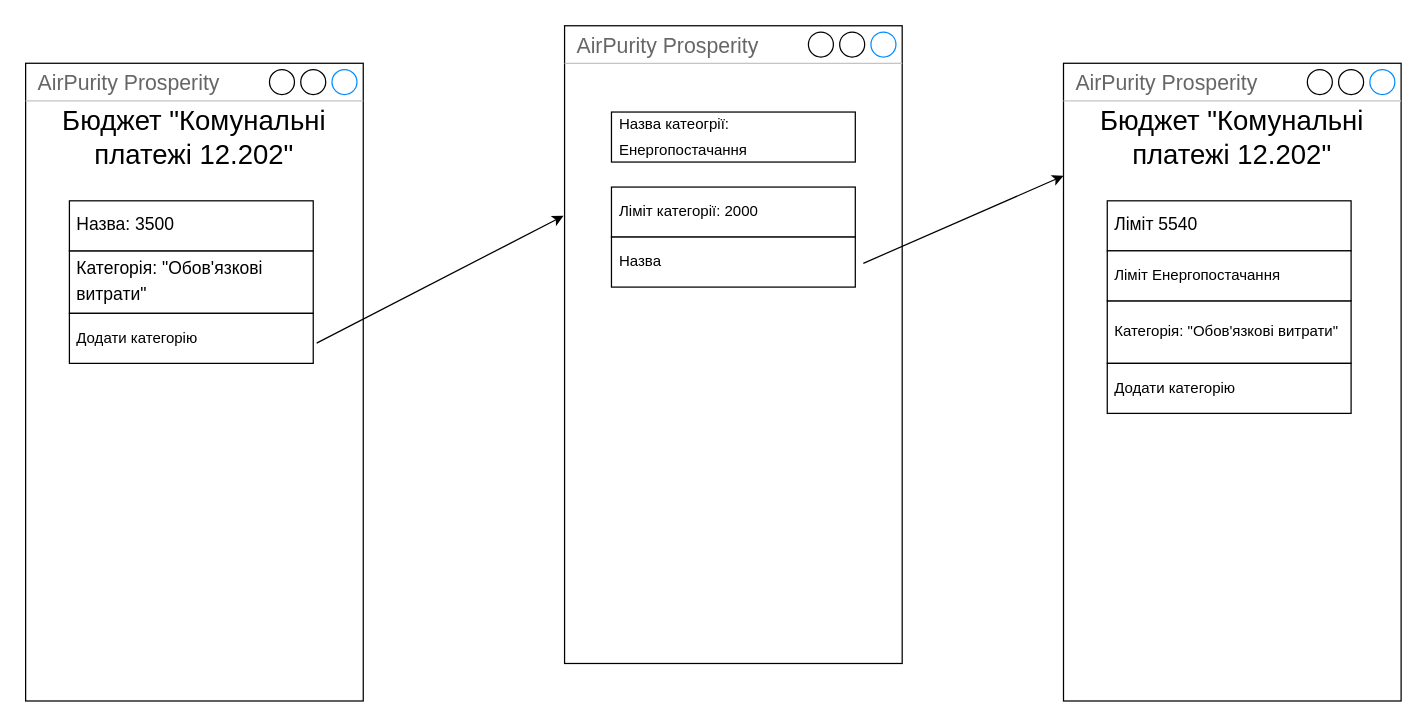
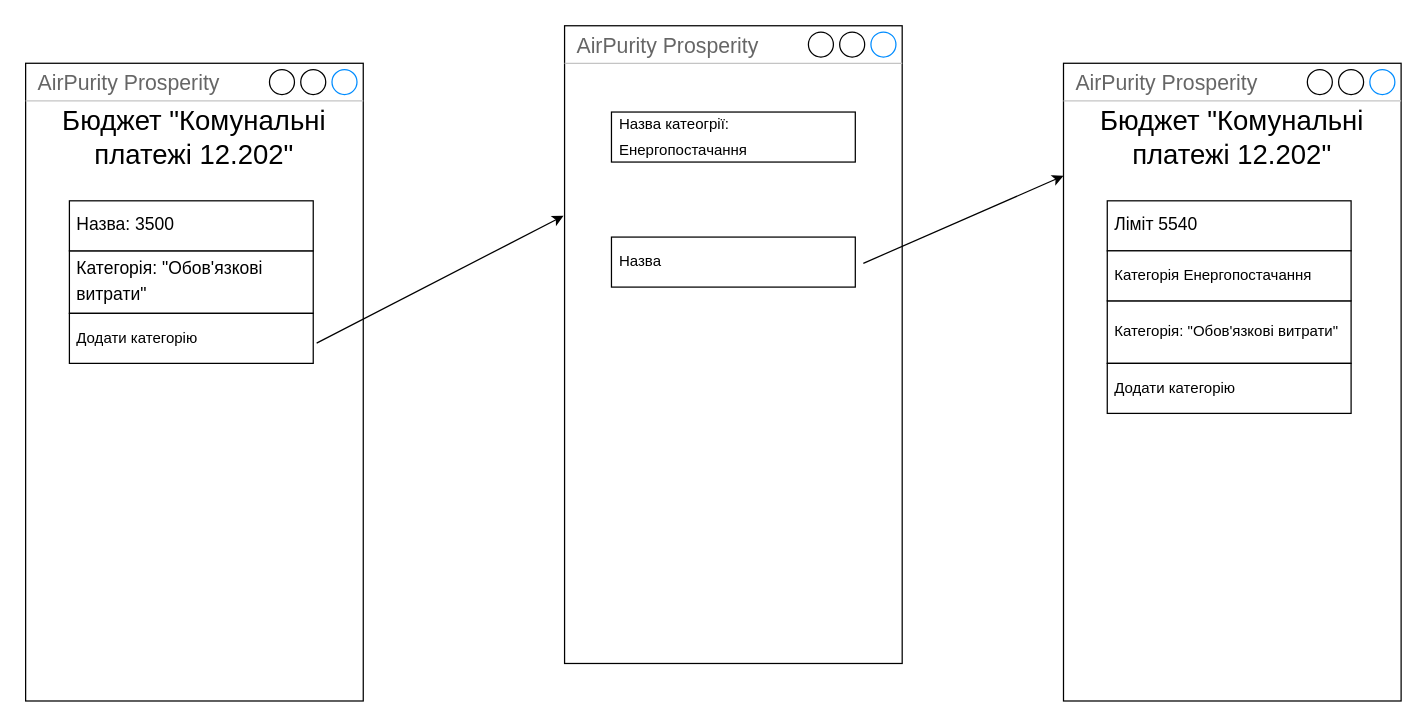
  <mxCell id="0" />
  <mxCell id="1" parent="0" />
  <mxCell id="2" value="" style="group" parent="1" vertex="1" connectable="0"><mxGeometry x="20" y="50" width="270" height="510" as="geometry" /></mxCell>
  <mxCell id="3" value="AirPurity Prosperity" style="strokeWidth=1;shadow=0;dashed=0;align=center;html=1;shape=mxgraph.mockup.containers.window;align=left;verticalAlign=top;spacingLeft=8;strokeColor2=#008cff;strokeColor3=#c4c4c4;fontColor=#666666;mainText=;fontSize=17;labelBackgroundColor=none;whiteSpace=wrap;" parent="2" vertex="1"><mxGeometry width="270" height="510" as="geometry" /></mxCell>
  <mxCell id="4" value="Бюджет &quot;Комунальні платежі 12.202&quot;" style="text;html=1;strokeColor=none;fillColor=none;align=center;verticalAlign=middle;whiteSpace=wrap;rounded=0;fontSize=22;" parent="2" vertex="1"><mxGeometry y="30" width="270" height="60" as="geometry" /></mxCell>
  <mxCell id="5" value="&lt;span style=&quot;font-size: 14px;&quot;&gt;Категорія: &quot;Обов'язкові витрати&quot;&lt;/span&gt;" style="strokeWidth=1;shadow=0;dashed=0;align=center;html=1;shape=mxgraph.mockup.text.textBox;align=left;fontSize=17;spacingLeft=4;spacingTop=-3;whiteSpace=wrap;mainText=" parent="2" vertex="1"><mxGeometry x="35" y="150" width="195" height="50" as="geometry" /></mxCell>
  <mxCell id="6" value="&lt;span style=&quot;font-size: 14px;&quot;&gt;Назва: 3500&lt;/span&gt;" style="strokeWidth=1;shadow=0;dashed=0;align=center;html=1;shape=mxgraph.mockup.text.textBox;align=left;fontSize=17;spacingLeft=4;spacingTop=-3;whiteSpace=wrap;mainText=" parent="2" vertex="1"><mxGeometry x="35" y="110" width="195" height="40" as="geometry" /></mxCell>
  <mxCell id="7" value="&lt;span style=&quot;font-size: 12px;&quot;&gt;Додати категорію&lt;/span&gt;" style="strokeWidth=1;shadow=0;dashed=0;align=center;html=1;shape=mxgraph.mockup.text.textBox;align=left;fontSize=17;spacingLeft=4;spacingTop=-3;whiteSpace=wrap;mainText=;" vertex="1" parent="2"><mxGeometry x="35" y="200" width="195" height="40" as="geometry" /></mxCell>
  <mxCell id="8" value="AirPurity Prosperity" style="strokeWidth=1;shadow=0;dashed=0;align=center;html=1;shape=mxgraph.mockup.containers.window;align=left;verticalAlign=top;spacingLeft=8;strokeColor2=#008cff;strokeColor3=#c4c4c4;fontColor=#666666;mainText=;fontSize=17;labelBackgroundColor=none;whiteSpace=wrap;" parent="1" vertex="1"><mxGeometry x="451" y="20" width="270" height="510" as="geometry" /></mxCell>
  <mxCell id="9" value="" style="endArrow=classic;html=1;rounded=0;exitX=1.014;exitY=0.596;exitDx=0;exitDy=0;exitPerimeter=0;entryX=-0.003;entryY=0.298;entryDx=0;entryDy=0;entryPerimeter=0;" parent="1" source="7" target="8" edge="1"><mxGeometry width="50" height="50" relative="1" as="geometry"><mxPoint x="221" y="220" as="sourcePoint" /><mxPoint x="271" y="170" as="targetPoint" /></mxGeometry></mxCell>
  <mxCell id="10" value="&lt;span style=&quot;font-size: 12px;&quot;&gt;Назва катеогрії: Енергопостачання&lt;br&gt;&lt;/span&gt;" style="strokeWidth=1;shadow=0;dashed=0;align=center;html=1;shape=mxgraph.mockup.text.textBox;align=left;fontSize=17;spacingLeft=4;spacingTop=-3;whiteSpace=wrap;mainText=;" vertex="1" parent="1"><mxGeometry x="488.5" y="89" width="195" height="40" as="geometry" /></mxCell>
- <mxCell id="11" value="&lt;span style=&quot;font-size: 12px;&quot;&gt;Ліміт категорії: 2000&lt;br&gt;&lt;/span&gt;" style="strokeWidth=1;shadow=0;dashed=0;align=center;html=1;shape=mxgraph.mockup.text.textBox;align=left;fontSize=17;spacingLeft=4;spacingTop=-3;whiteSpace=wrap;mainText=;" vertex="1" parent="1"><mxGeometry x="488.5" y="149" width="195" height="40" as="geometry" /></mxCell>
  <mxCell id="12" value="&lt;div style=&quot;&quot;&gt;&lt;span style=&quot;font-size: 12px; background-color: initial;&quot;&gt;Назва&lt;/span&gt;&lt;/div&gt;" style="strokeWidth=1;shadow=0;dashed=0;align=center;html=1;shape=mxgraph.mockup.text.textBox;align=left;fontSize=17;spacingLeft=4;spacingTop=-3;whiteSpace=wrap;mainText=;" vertex="1" parent="1"><mxGeometry x="488.5" y="189" width="195" height="40" as="geometry" /></mxCell>
  <mxCell id="13" value="AirPurity Prosperity" style="strokeWidth=1;shadow=0;dashed=0;align=center;html=1;shape=mxgraph.mockup.containers.window;align=left;verticalAlign=top;spacingLeft=8;strokeColor2=#008cff;strokeColor3=#c4c4c4;fontColor=#666666;mainText=;fontSize=17;labelBackgroundColor=none;whiteSpace=wrap;" vertex="1" parent="1"><mxGeometry x="850" y="50" width="270" height="510" as="geometry" /></mxCell>
  <mxCell id="14" value="Бюджет &quot;Комунальні платежі 12.202&quot;" style="text;html=1;strokeColor=none;fillColor=none;align=center;verticalAlign=middle;whiteSpace=wrap;rounded=0;fontSize=22;" vertex="1" parent="1"><mxGeometry x="850" y="80" width="270" height="60" as="geometry" /></mxCell>
  <mxCell id="15" value="&lt;font style=&quot;font-size: 12px;&quot;&gt;Категорія: &quot;Обов'язкові витрати&quot;&lt;/font&gt;" style="strokeWidth=1;shadow=0;dashed=0;align=center;html=1;shape=mxgraph.mockup.text.textBox;align=left;fontSize=17;spacingLeft=4;spacingTop=-3;whiteSpace=wrap;mainText=" vertex="1" parent="1"><mxGeometry x="885" y="240" width="195" height="50" as="geometry" /></mxCell>
  <mxCell id="16" value="&lt;span style=&quot;font-size: 14px;&quot;&gt;Ліміт 5540&lt;/span&gt;" style="strokeWidth=1;shadow=0;dashed=0;align=center;html=1;shape=mxgraph.mockup.text.textBox;align=left;fontSize=17;spacingLeft=4;spacingTop=-3;whiteSpace=wrap;mainText=" vertex="1" parent="1"><mxGeometry x="885" y="160" width="195" height="40" as="geometry" /></mxCell>
  <mxCell id="17" value="&lt;span style=&quot;font-size: 12px;&quot;&gt;Додати категорію&lt;/span&gt;" style="strokeWidth=1;shadow=0;dashed=0;align=center;html=1;shape=mxgraph.mockup.text.textBox;align=left;fontSize=17;spacingLeft=4;spacingTop=-3;whiteSpace=wrap;mainText=;" vertex="1" parent="1"><mxGeometry x="885" y="290" width="195" height="40" as="geometry" /></mxCell>
- <mxCell id="18" value="&lt;span style=&quot;font-size: 12px;&quot;&gt;Ліміт Енергопостачання&lt;br&gt;&lt;/span&gt;" style="strokeWidth=1;shadow=0;dashed=0;align=center;html=1;shape=mxgraph.mockup.text.textBox;align=left;fontSize=17;spacingLeft=4;spacingTop=-3;whiteSpace=wrap;mainText=;" vertex="1" parent="1"><mxGeometry x="885" y="200" width="195" height="40" as="geometry" /></mxCell>
+ <mxCell id="18" value="&lt;span style=&quot;font-size: 12px;&quot;&gt;Категорія Енергопостачання&lt;br&gt;&lt;/span&gt;" style="strokeWidth=1;shadow=0;dashed=0;align=center;html=1;shape=mxgraph.mockup.text.textBox;align=left;fontSize=17;spacingLeft=4;spacingTop=-3;whiteSpace=wrap;mainText=;" vertex="1" parent="1"><mxGeometry x="885" y="200" width="195" height="40" as="geometry" /></mxCell>
  <mxCell id="19" value="" style="endArrow=classic;html=1;rounded=0;exitX=1.033;exitY=0.525;exitDx=0;exitDy=0;exitPerimeter=0;entryX=0;entryY=1;entryDx=0;entryDy=0;" edge="1" parent="1" source="12" target="14"><mxGeometry width="50" height="50" relative="1" as="geometry"><mxPoint x="670" y="337.5" as="sourcePoint" /><mxPoint x="866" y="282.5" as="targetPoint" /></mxGeometry></mxCell>
